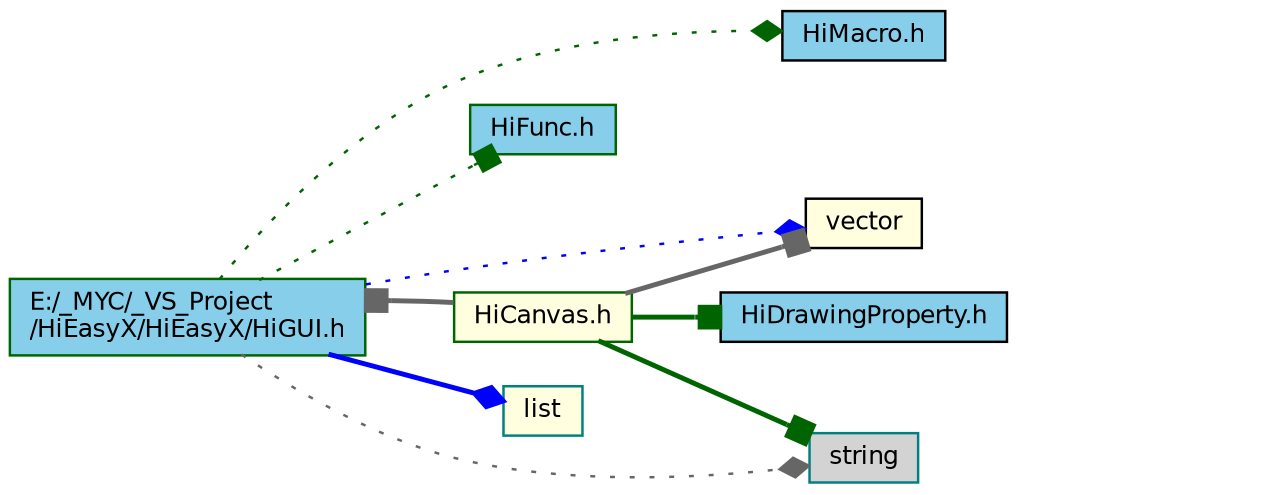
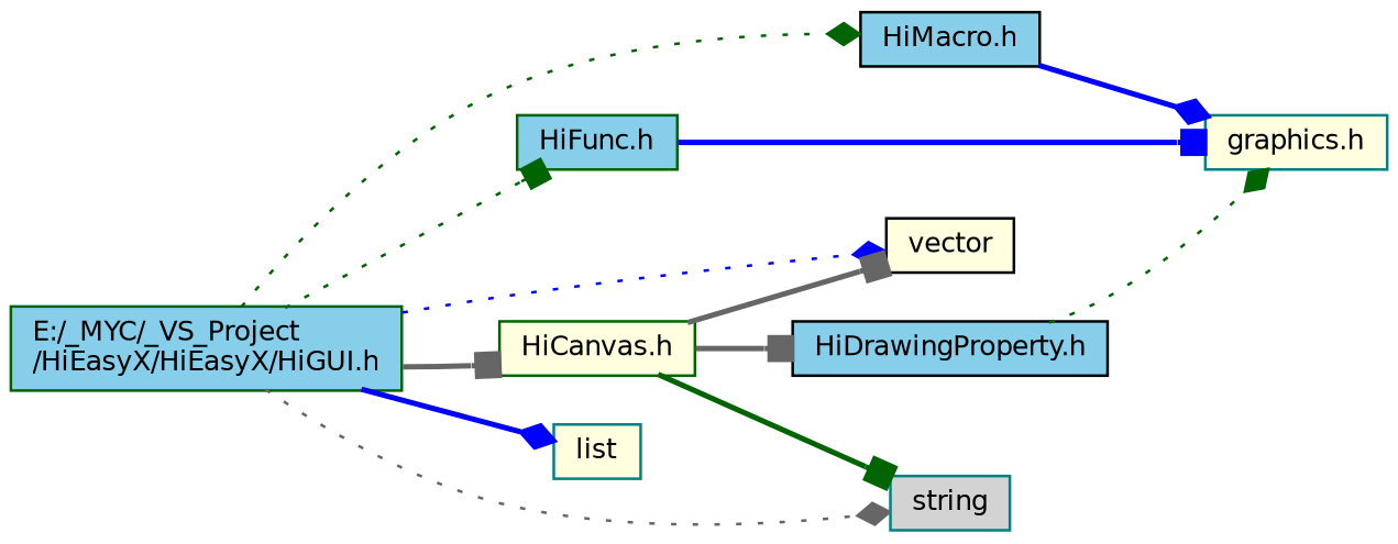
  digraph {
    rankdir=LR
    node [color=darkgreen fillcolor=skyblue fontname=Helvetica fontsize=10 shape=record style=filled]
    edge [arrowhead=diamond color=darkgreen fontname=Helvetica fontsize=10 labelfontname=Helvetica labelfontsize=10 style=bold]
    n1 [fontcolor=black height=0.2 label="E:/_MYC/_VS_Project\l/HiEasyX/HiEasyX/HiGUI.h" width=0.4]
    n2 [color=black height=0.2 label="HiMacro.h" width=0.4]
    n3 [height=0.2 label="HiFunc.h" width=0.4]
    n4 [fillcolor=lightyellow height=0.2 label="HiCanvas.h" width=0.4]
    n5 [color=black fillcolor=lightyellow height=0.2 label=vector width=0.4]
    n6 [color=teal fillcolor=lightyellow height=0.2 label=list width=0.4]
    n7 [color=teal fillcolor=lightgrey height=0.2 label=string width=0.4]
+   n8 [color=teal fillcolor=lightyellow height=0.2 label="graphics.h" width=0.4]
    n9 [color=black height=0.2 label="HiDrawingProperty.h" width=0.4]
    n1 -> n2 [style=dotted]
    n1 -> n3 [arrowhead=box style=dotted]
-   n4 -> n1 [arrowhead=box color=gray40]
+   n1 -> n4 [arrowhead=box color=gray40]
    n1 -> n5 [color=blue style=dotted]
    n1 -> n6 [color=blue]
    n1 -> n7 [color=gray40 style=dotted]
+   n2 -> n8 [color=blue]
+   n3 -> n8 [arrowhead=box color=blue]
    n4 -> n5 [arrowhead=box color=gray40]
    n4 -> n7 [arrowhead=box]
-   n4 -> n9 [arrowhead=box]
+   n4 -> n9 [arrowhead=box color=gray40]
+   n9 -> n8 [style=dotted]
  }
